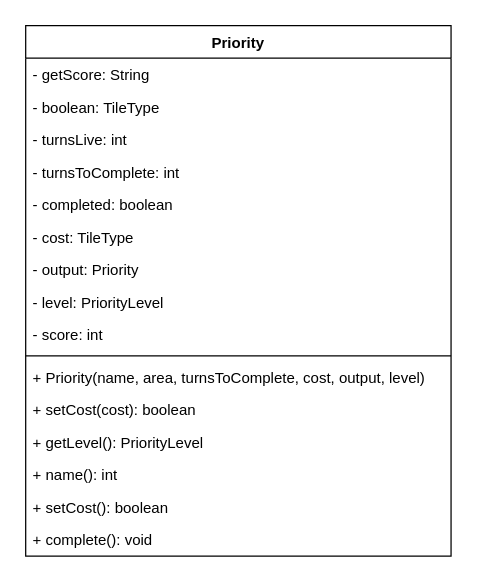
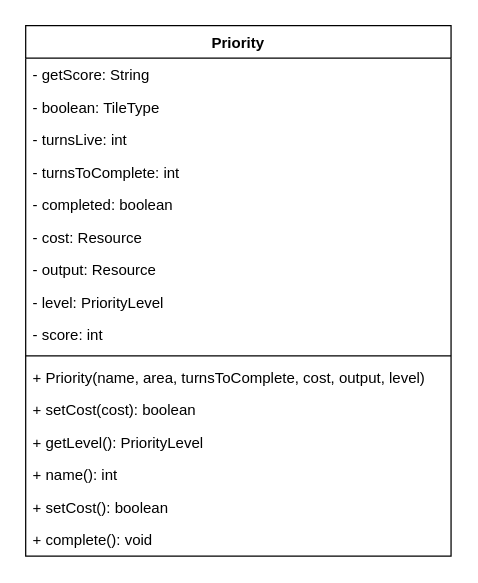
  <mxCell id="0" />
  <mxCell id="1" parent="0" />
  <mxCell id="2" value="Priority" style="swimlane;fontStyle=1;align=center;verticalAlign=top;childLayout=stackLayout;horizontal=1;startSize=26;horizontalStack=0;resizeParent=1;resizeParentMax=0;resizeLast=0;collapsible=1;marginBottom=0;" vertex="1" parent="1"><mxGeometry x="20" y="20" width="340" height="424" as="geometry" /></mxCell>
  <mxCell id="3" value="- getScore: String" style="text;strokeColor=none;fillColor=none;align=left;verticalAlign=top;spacingLeft=4;spacingRight=4;overflow=hidden;rotatable=0;points=[[0,0.5],[1,0.5]];portConstraint=eastwest;" vertex="1" parent="2"><mxGeometry y="26" width="340" height="26" as="geometry" /></mxCell>
  <mxCell id="4" value="- boolean: TileType" style="text;strokeColor=none;fillColor=none;align=left;verticalAlign=top;spacingLeft=4;spacingRight=4;overflow=hidden;rotatable=0;points=[[0,0.5],[1,0.5]];portConstraint=eastwest;" vertex="1" parent="2"><mxGeometry y="52" width="340" height="26" as="geometry" /></mxCell>
  <mxCell id="5" value="- turnsLive: int" style="text;strokeColor=none;fillColor=none;align=left;verticalAlign=top;spacingLeft=4;spacingRight=4;overflow=hidden;rotatable=0;points=[[0,0.5],[1,0.5]];portConstraint=eastwest;" vertex="1" parent="2"><mxGeometry y="78" width="340" height="26" as="geometry" /></mxCell>
  <mxCell id="6" value="- turnsToComplete: int" style="text;strokeColor=none;fillColor=none;align=left;verticalAlign=top;spacingLeft=4;spacingRight=4;overflow=hidden;rotatable=0;points=[[0,0.5],[1,0.5]];portConstraint=eastwest;" vertex="1" parent="2"><mxGeometry y="104" width="340" height="26" as="geometry" /></mxCell>
  <mxCell id="7" value="- completed: boolean" style="text;strokeColor=none;fillColor=none;align=left;verticalAlign=top;spacingLeft=4;spacingRight=4;overflow=hidden;rotatable=0;points=[[0,0.5],[1,0.5]];portConstraint=eastwest;" vertex="1" parent="2"><mxGeometry y="130" width="340" height="26" as="geometry" /></mxCell>
- <mxCell id="8" value="- cost: TileType" style="text;strokeColor=none;fillColor=none;align=left;verticalAlign=top;spacingLeft=4;spacingRight=4;overflow=hidden;rotatable=0;points=[[0,0.5],[1,0.5]];portConstraint=eastwest;" vertex="1" parent="2"><mxGeometry y="156" width="340" height="26" as="geometry" /></mxCell>
- <mxCell id="9" value="- output: Priority" style="text;strokeColor=none;fillColor=none;align=left;verticalAlign=top;spacingLeft=4;spacingRight=4;overflow=hidden;rotatable=0;points=[[0,0.5],[1,0.5]];portConstraint=eastwest;" vertex="1" parent="2"><mxGeometry y="182" width="340" height="26" as="geometry" /></mxCell>
+ <mxCell id="8" value="- cost: Resource" style="text;strokeColor=none;fillColor=none;align=left;verticalAlign=top;spacingLeft=4;spacingRight=4;overflow=hidden;rotatable=0;points=[[0,0.5],[1,0.5]];portConstraint=eastwest;" vertex="1" parent="2"><mxGeometry y="156" width="340" height="26" as="geometry" /></mxCell>
+ <mxCell id="9" value="- output: Resource" style="text;strokeColor=none;fillColor=none;align=left;verticalAlign=top;spacingLeft=4;spacingRight=4;overflow=hidden;rotatable=0;points=[[0,0.5],[1,0.5]];portConstraint=eastwest;" vertex="1" parent="2"><mxGeometry y="182" width="340" height="26" as="geometry" /></mxCell>
  <mxCell id="10" value="- level: PriorityLevel" style="text;strokeColor=none;fillColor=none;align=left;verticalAlign=top;spacingLeft=4;spacingRight=4;overflow=hidden;rotatable=0;points=[[0,0.5],[1,0.5]];portConstraint=eastwest;" vertex="1" parent="2"><mxGeometry y="208" width="340" height="26" as="geometry" /></mxCell>
  <mxCell id="11" value="- score: int" style="text;strokeColor=none;fillColor=none;align=left;verticalAlign=top;spacingLeft=4;spacingRight=4;overflow=hidden;rotatable=0;points=[[0,0.5],[1,0.5]];portConstraint=eastwest;" vertex="1" parent="2"><mxGeometry y="234" width="340" height="26" as="geometry" /></mxCell>
  <mxCell id="12" value="" style="line;strokeWidth=1;fillColor=none;align=left;verticalAlign=middle;spacingTop=-1;spacingLeft=3;spacingRight=3;rotatable=0;labelPosition=right;points=[];portConstraint=eastwest;" vertex="1" parent="2"><mxGeometry y="260" width="340" height="8" as="geometry" /></mxCell>
  <mxCell id="13" value="+ Priority(name, area, turnsToComplete, cost, output, level)" style="text;strokeColor=none;fillColor=none;align=left;verticalAlign=top;spacingLeft=4;spacingRight=4;overflow=hidden;rotatable=0;points=[[0,0.5],[1,0.5]];portConstraint=eastwest;" vertex="1" parent="2"><mxGeometry y="268" width="340" height="26" as="geometry" /></mxCell>
  <mxCell id="14" value="+ setCost(cost): boolean" style="text;strokeColor=none;fillColor=none;align=left;verticalAlign=top;spacingLeft=4;spacingRight=4;overflow=hidden;rotatable=0;points=[[0,0.5],[1,0.5]];portConstraint=eastwest;" vertex="1" parent="2"><mxGeometry y="294" width="340" height="26" as="geometry" /></mxCell>
  <mxCell id="15" value="+ getLevel(): PriorityLevel" style="text;strokeColor=none;fillColor=none;align=left;verticalAlign=top;spacingLeft=4;spacingRight=4;overflow=hidden;rotatable=0;points=[[0,0.5],[1,0.5]];portConstraint=eastwest;" vertex="1" parent="2"><mxGeometry y="320" width="340" height="26" as="geometry" /></mxCell>
  <mxCell id="16" value="+ name(): int" style="text;strokeColor=none;fillColor=none;align=left;verticalAlign=top;spacingLeft=4;spacingRight=4;overflow=hidden;rotatable=0;points=[[0,0.5],[1,0.5]];portConstraint=eastwest;" vertex="1" parent="2"><mxGeometry y="346" width="340" height="26" as="geometry" /></mxCell>
  <mxCell id="17" value="+ setCost(): boolean" style="text;strokeColor=none;fillColor=none;align=left;verticalAlign=top;spacingLeft=4;spacingRight=4;overflow=hidden;rotatable=0;points=[[0,0.5],[1,0.5]];portConstraint=eastwest;" vertex="1" parent="2"><mxGeometry y="372" width="340" height="26" as="geometry" /></mxCell>
  <mxCell id="18" value="+ complete(): void" style="text;strokeColor=none;fillColor=none;align=left;verticalAlign=top;spacingLeft=4;spacingRight=4;overflow=hidden;rotatable=0;points=[[0,0.5],[1,0.5]];portConstraint=eastwest;" vertex="1" parent="2"><mxGeometry y="398" width="340" height="26" as="geometry" /></mxCell>
